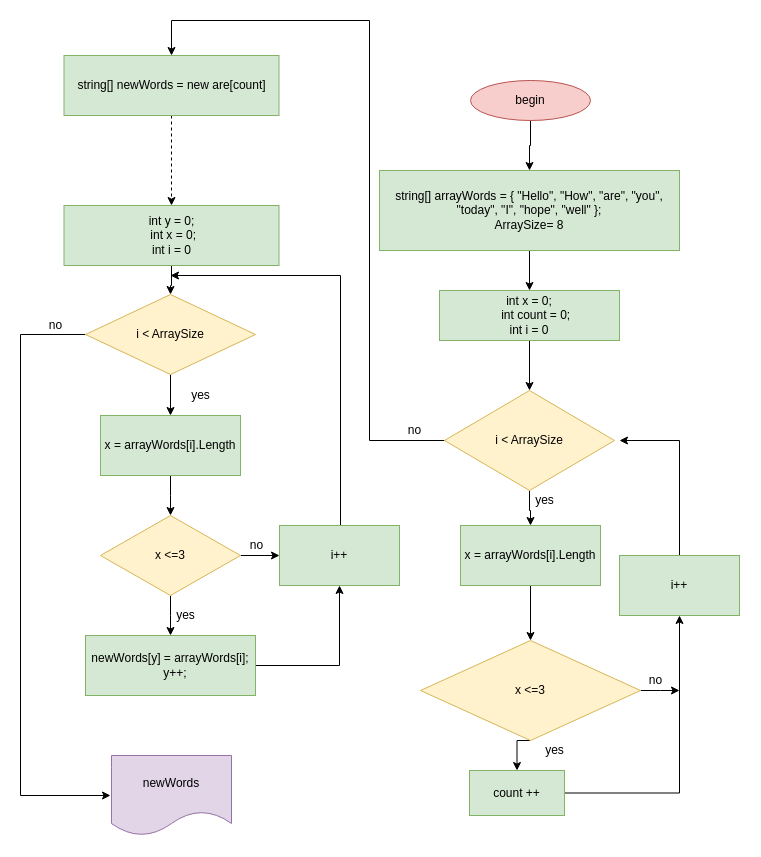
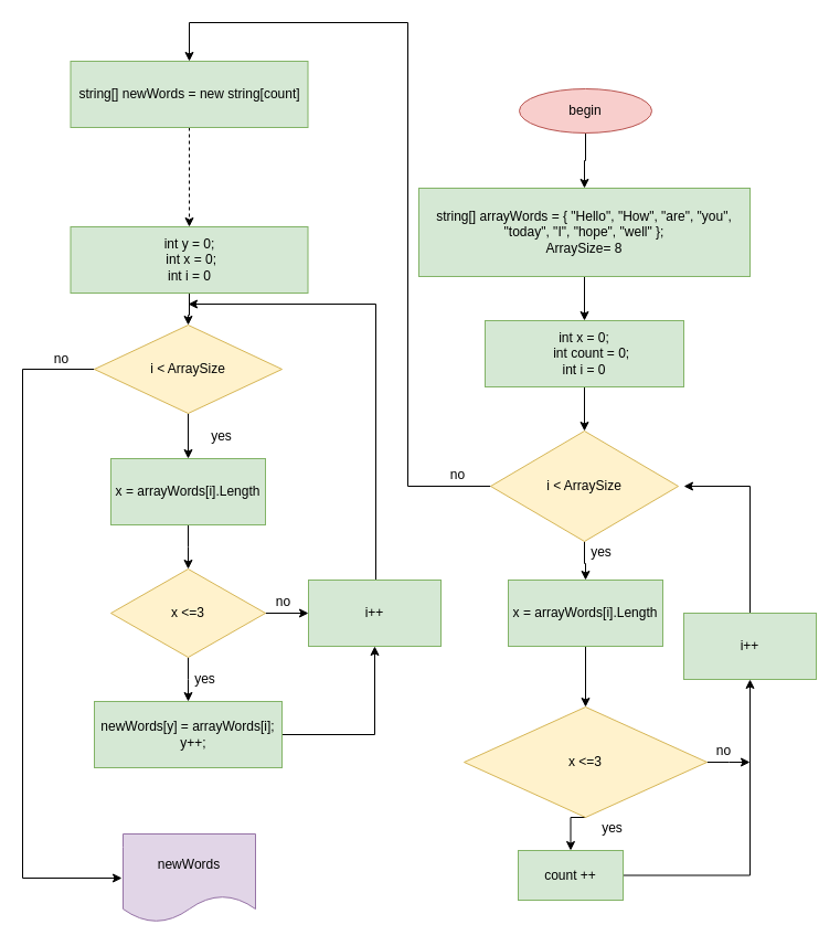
  <mxCell id="0" />
  <mxCell id="1" parent="0" />
  <mxCell id="2" style="edgeStyle=orthogonalEdgeStyle;rounded=0;orthogonalLoop=1;jettySize=auto;html=1;entryX=0.5;entryY=0;entryDx=0;entryDy=0;" parent="1" source="3" target="5" edge="1"><mxGeometry relative="1" as="geometry" /></mxCell>
  <mxCell id="3" value="begin" style="ellipse;whiteSpace=wrap;html=1;fillColor=#f8cecc;strokeColor=#b85450;" parent="1" vertex="1"><mxGeometry x="470" y="80" width="120" height="40" as="geometry" /></mxCell>
  <mxCell id="4" style="edgeStyle=orthogonalEdgeStyle;rounded=0;orthogonalLoop=1;jettySize=auto;html=1;" parent="1" source="5" target="7" edge="1"><mxGeometry relative="1" as="geometry"><mxPoint x="529" y="250" as="targetPoint" /></mxGeometry></mxCell>
  <mxCell id="5" value="string[] arrayWords = { &quot;Hello&quot;, &quot;How&quot;, &quot;are&quot;, &quot;you&quot;, &quot;today&quot;, &quot;I&quot;, &quot;hope&quot;, &quot;well&quot; };&lt;br&gt;ArraySize= 8" style="rounded=0;whiteSpace=wrap;html=1;fillColor=#d5e8d4;strokeColor=#82b366;" parent="1" vertex="1"><mxGeometry x="379" y="170" width="300" height="80" as="geometry" /></mxCell>
  <mxCell id="6" style="edgeStyle=orthogonalEdgeStyle;rounded=0;orthogonalLoop=1;jettySize=auto;html=1;exitX=0.5;exitY=1;exitDx=0;exitDy=0;entryX=0.5;entryY=0;entryDx=0;entryDy=0;" parent="1" source="7" target="10" edge="1"><mxGeometry relative="1" as="geometry" /></mxCell>
- <mxCell id="7" value="&lt;div&gt;int x = 0;&lt;/div&gt;&lt;div&gt;&amp;nbsp; &amp;nbsp; int count = 0;&lt;/div&gt;&lt;div&gt;int i = 0&lt;/div&gt;" style="rounded=0;whiteSpace=wrap;html=1;fillColor=#d5e8d4;strokeColor=#82b366;" parent="1" vertex="1"><mxGeometry x="439" y="290" width="180" height="50" as="geometry" /></mxCell>
+ <mxCell id="7" value="&lt;div&gt;int x = 0;&lt;/div&gt;&lt;div&gt;&amp;nbsp; &amp;nbsp; int count = 0;&lt;/div&gt;&lt;div&gt;int i = 0&lt;/div&gt;" style="rounded=0;whiteSpace=wrap;html=1;fillColor=#d5e8d4;strokeColor=#82b366;" parent="1" vertex="1"><mxGeometry x="439" y="290" width="180" height="60" as="geometry" /></mxCell>
  <mxCell id="8" style="edgeStyle=orthogonalEdgeStyle;rounded=0;orthogonalLoop=1;jettySize=auto;html=1;entryX=0.5;entryY=0;entryDx=0;entryDy=0;" parent="1" source="10" target="12" edge="1"><mxGeometry relative="1" as="geometry"><mxPoint x="314" y="530" as="targetPoint" /></mxGeometry></mxCell>
  <mxCell id="9" style="edgeStyle=orthogonalEdgeStyle;rounded=0;orthogonalLoop=1;jettySize=auto;html=1;entryX=0.5;entryY=0;entryDx=0;entryDy=0;" parent="1" source="10" target="25" edge="1"><mxGeometry relative="1" as="geometry"><mxPoint x="139" y="910" as="targetPoint" /><Array as="points"><mxPoint x="369" y="440" /><mxPoint x="369" y="20" /><mxPoint x="171" y="20" /></Array></mxGeometry></mxCell>
  <mxCell id="10" value="i &amp;lt; ArraySize" style="rhombus;whiteSpace=wrap;html=1;fillColor=#fff2cc;strokeColor=#d6b656;" parent="1" vertex="1"><mxGeometry x="444" y="390" width="170" height="100" as="geometry" /></mxCell>
  <mxCell id="11" style="edgeStyle=orthogonalEdgeStyle;rounded=0;orthogonalLoop=1;jettySize=auto;html=1;entryX=0.5;entryY=0;entryDx=0;entryDy=0;" parent="1" source="12" target="15" edge="1"><mxGeometry relative="1" as="geometry" /></mxCell>
  <mxCell id="12" value="x = arrayWords[i].Length" style="rounded=0;whiteSpace=wrap;html=1;fillColor=#d5e8d4;strokeColor=#82b366;" parent="1" vertex="1"><mxGeometry x="460" y="525" width="140" height="60" as="geometry" /></mxCell>
  <mxCell id="13" style="edgeStyle=orthogonalEdgeStyle;rounded=0;orthogonalLoop=1;jettySize=auto;html=1;exitX=0.5;exitY=1;exitDx=0;exitDy=0;entryX=0.5;entryY=0;entryDx=0;entryDy=0;" parent="1" source="15" target="17" edge="1"><mxGeometry relative="1" as="geometry" /></mxCell>
  <mxCell id="14" style="edgeStyle=orthogonalEdgeStyle;rounded=0;orthogonalLoop=1;jettySize=auto;html=1;" parent="1" source="15" edge="1"><mxGeometry relative="1" as="geometry"><mxPoint x="679" y="690" as="targetPoint" /></mxGeometry></mxCell>
  <mxCell id="15" value="x &amp;lt;=3" style="rhombus;whiteSpace=wrap;html=1;fillColor=#fff2cc;strokeColor=#d6b656;" parent="1" vertex="1"><mxGeometry x="420" y="640" width="220" height="100" as="geometry" /></mxCell>
  <mxCell id="16" style="edgeStyle=orthogonalEdgeStyle;rounded=0;orthogonalLoop=1;jettySize=auto;html=1;entryX=0.5;entryY=1;entryDx=0;entryDy=0;" parent="1" source="17" target="19" edge="1"><mxGeometry relative="1" as="geometry" /></mxCell>
  <mxCell id="17" value="count ++&lt;br&gt;" style="rounded=0;whiteSpace=wrap;html=1;fillColor=#d5e8d4;strokeColor=#82b366;" parent="1" vertex="1"><mxGeometry x="469" y="770" width="95" height="45" as="geometry" /></mxCell>
  <mxCell id="18" style="edgeStyle=orthogonalEdgeStyle;rounded=0;orthogonalLoop=1;jettySize=auto;html=1;" parent="1" source="19" edge="1"><mxGeometry relative="1" as="geometry"><mxPoint x="619" y="440" as="targetPoint" /><Array as="points"><mxPoint x="679" y="440" /></Array></mxGeometry></mxCell>
  <mxCell id="19" value="i++" style="rounded=0;whiteSpace=wrap;html=1;fillColor=#d5e8d4;strokeColor=#82b366;" parent="1" vertex="1"><mxGeometry x="619" y="555" width="120" height="60" as="geometry" /></mxCell>
  <mxCell id="20" value="yes" style="text;html=1;align=center;verticalAlign=middle;resizable=0;points=[];autosize=1;strokeColor=none;fillColor=none;" parent="1" vertex="1"><mxGeometry x="529" y="490" width="30" height="20" as="geometry" /></mxCell>
  <mxCell id="21" value="yes" style="text;html=1;align=center;verticalAlign=middle;resizable=0;points=[];autosize=1;strokeColor=none;fillColor=none;" parent="1" vertex="1"><mxGeometry x="539" y="740" width="30" height="20" as="geometry" /></mxCell>
  <mxCell id="22" value="no" style="text;html=1;align=center;verticalAlign=middle;resizable=0;points=[];autosize=1;strokeColor=none;fillColor=none;" parent="1" vertex="1"><mxGeometry x="640" y="670" width="30" height="20" as="geometry" /></mxCell>
  <mxCell id="23" value="no" style="text;html=1;align=center;verticalAlign=middle;resizable=0;points=[];autosize=1;strokeColor=none;fillColor=none;" parent="1" vertex="1"><mxGeometry x="399" y="420" width="30" height="20" as="geometry" /></mxCell>
  <mxCell id="24" value="" style="edgeStyle=orthogonalEdgeStyle;rounded=0;orthogonalLoop=1;jettySize=auto;html=1;dashed=1;" parent="1" source="25" target="27" edge="1"><mxGeometry relative="1" as="geometry" /></mxCell>
- <mxCell id="25" value="string[] newWords = new are[count]" style="rounded=0;whiteSpace=wrap;html=1;fillColor=#d5e8d4;strokeColor=#82b366;" parent="1" vertex="1"><mxGeometry x="63.5" y="55" width="215" height="60" as="geometry" /></mxCell>
+ <mxCell id="25" value="string[] newWords = new string[count]" style="rounded=0;whiteSpace=wrap;html=1;fillColor=#d5e8d4;strokeColor=#82b366;" parent="1" vertex="1"><mxGeometry x="63.5" y="55" width="215" height="60" as="geometry" /></mxCell>
  <mxCell id="26" style="edgeStyle=orthogonalEdgeStyle;rounded=0;orthogonalLoop=1;jettySize=auto;html=1;entryX=0.5;entryY=0;entryDx=0;entryDy=0;" parent="1" source="27" target="30" edge="1"><mxGeometry relative="1" as="geometry" /></mxCell>
  <mxCell id="27" value="&lt;div&gt;int y = 0;&lt;/div&gt;&lt;div&gt;&amp;nbsp;int x = 0;&lt;/div&gt;&lt;div&gt;&lt;span style=&quot;background-color: initial;&quot;&gt;int i = 0&lt;/span&gt;&lt;/div&gt;" style="rounded=0;whiteSpace=wrap;html=1;fillColor=#d5e8d4;strokeColor=#82b366;" parent="1" vertex="1"><mxGeometry x="63.5" y="205" width="215" height="60" as="geometry" /></mxCell>
  <mxCell id="28" style="edgeStyle=orthogonalEdgeStyle;rounded=0;orthogonalLoop=1;jettySize=auto;html=1;entryX=0.5;entryY=0;entryDx=0;entryDy=0;" parent="1" source="30" target="32" edge="1"><mxGeometry relative="1" as="geometry" /></mxCell>
  <mxCell id="29" style="edgeStyle=orthogonalEdgeStyle;rounded=0;orthogonalLoop=1;jettySize=auto;html=1;exitX=0;exitY=0.5;exitDx=0;exitDy=0;" parent="1" source="30" edge="1"><mxGeometry relative="1" as="geometry"><mxPoint x="110" y="795" as="targetPoint" /><Array as="points"><mxPoint x="20" y="334" /><mxPoint x="20" y="795" /></Array></mxGeometry></mxCell>
  <mxCell id="30" value="&lt;span style=&quot;&quot;&gt;i &amp;lt; ArraySize&lt;/span&gt;" style="rhombus;whiteSpace=wrap;html=1;fillColor=#fff2cc;strokeColor=#d6b656;" parent="1" vertex="1"><mxGeometry x="85" y="294" width="170" height="80" as="geometry" /></mxCell>
  <mxCell id="31" style="edgeStyle=orthogonalEdgeStyle;rounded=0;orthogonalLoop=1;jettySize=auto;html=1;" parent="1" source="32" edge="1"><mxGeometry relative="1" as="geometry"><mxPoint x="170" y="515" as="targetPoint" /></mxGeometry></mxCell>
  <mxCell id="32" value="x = arrayWords[i].Length" style="rounded=0;whiteSpace=wrap;html=1;fillColor=#d5e8d4;strokeColor=#82b366;" parent="1" vertex="1"><mxGeometry x="100" y="415" width="140" height="60" as="geometry" /></mxCell>
  <mxCell id="33" style="edgeStyle=orthogonalEdgeStyle;rounded=0;orthogonalLoop=1;jettySize=auto;html=1;" parent="1" source="35" edge="1"><mxGeometry relative="1" as="geometry"><mxPoint x="170" y="635" as="targetPoint" /></mxGeometry></mxCell>
  <mxCell id="34" style="edgeStyle=orthogonalEdgeStyle;rounded=0;orthogonalLoop=1;jettySize=auto;html=1;" parent="1" source="35" target="39" edge="1"><mxGeometry relative="1" as="geometry" /></mxCell>
  <mxCell id="35" value="&lt;span style=&quot;&quot;&gt;x &amp;lt;=3&lt;/span&gt;" style="rhombus;whiteSpace=wrap;html=1;fillColor=#fff2cc;strokeColor=#d6b656;" parent="1" vertex="1"><mxGeometry x="100" y="515" width="140" height="80" as="geometry" /></mxCell>
  <mxCell id="36" style="edgeStyle=orthogonalEdgeStyle;rounded=0;orthogonalLoop=1;jettySize=auto;html=1;entryX=0.5;entryY=1;entryDx=0;entryDy=0;" parent="1" source="37" target="39" edge="1"><mxGeometry relative="1" as="geometry" /></mxCell>
  <mxCell id="37" value="&lt;div&gt;newWords[y] = arrayWords[i];&lt;/div&gt;&lt;div&gt;&amp;nbsp; &amp;nbsp;y++;&lt;/div&gt;" style="rounded=0;whiteSpace=wrap;html=1;fillColor=#d5e8d4;strokeColor=#82b366;" parent="1" vertex="1"><mxGeometry x="85" y="635" width="170" height="60" as="geometry" /></mxCell>
  <mxCell id="38" style="edgeStyle=orthogonalEdgeStyle;rounded=0;orthogonalLoop=1;jettySize=auto;html=1;" parent="1" source="39" edge="1"><mxGeometry relative="1" as="geometry"><mxPoint x="170" y="275" as="targetPoint" /><Array as="points"><mxPoint x="340" y="275" /></Array></mxGeometry></mxCell>
  <mxCell id="39" value="i++" style="rounded=0;whiteSpace=wrap;html=1;fillColor=#d5e8d4;strokeColor=#82b366;" parent="1" vertex="1"><mxGeometry x="279" y="525" width="120" height="60" as="geometry" /></mxCell>
  <mxCell id="40" value="newWords" style="shape=document;whiteSpace=wrap;html=1;boundedLbl=1;fillColor=#e1d5e7;strokeColor=#9673a6;" parent="1" vertex="1"><mxGeometry x="111" y="755" width="120" height="80" as="geometry" /></mxCell>
  <mxCell id="41" value="yes" style="text;html=1;align=center;verticalAlign=middle;resizable=0;points=[];autosize=1;strokeColor=none;fillColor=none;" parent="1" vertex="1"><mxGeometry x="185" y="385" width="30" height="20" as="geometry" /></mxCell>
  <mxCell id="42" value="yes" style="text;html=1;align=center;verticalAlign=middle;resizable=0;points=[];autosize=1;strokeColor=none;fillColor=none;" parent="1" vertex="1"><mxGeometry x="170" y="605" width="30" height="20" as="geometry" /></mxCell>
  <mxCell id="43" value="no" style="text;html=1;align=center;verticalAlign=middle;resizable=0;points=[];autosize=1;strokeColor=none;fillColor=none;" parent="1" vertex="1"><mxGeometry x="40" y="315" width="30" height="20" as="geometry" /></mxCell>
  <mxCell id="44" value="no" style="text;html=1;align=center;verticalAlign=middle;resizable=0;points=[];autosize=1;strokeColor=none;fillColor=none;" parent="1" vertex="1"><mxGeometry x="241" y="535" width="30" height="20" as="geometry" /></mxCell>
